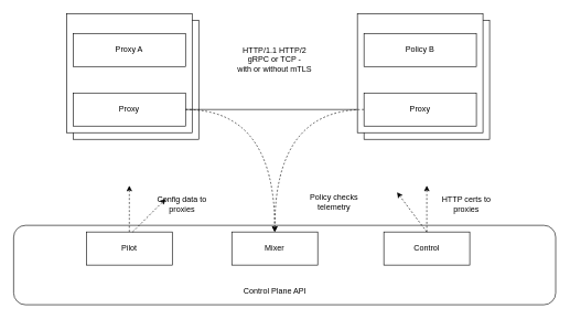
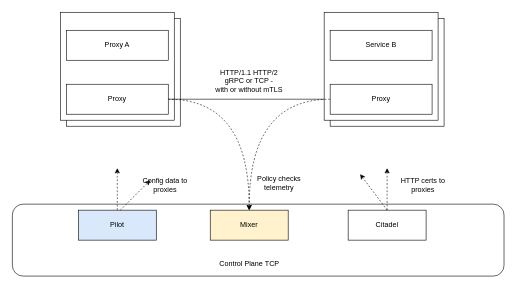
  <mxCell id="0" />
  <mxCell id="1" parent="0" />
  <mxCell id="2" value="" style="rounded=1;whiteSpace=wrap;html=1;" vertex="1" parent="1"><mxGeometry x="20" y="340" width="820" height="120" as="geometry" /></mxCell>
  <mxCell id="3" value="" style="rounded=0;whiteSpace=wrap;html=1;" vertex="1" parent="1"><mxGeometry x="110" y="30" width="190" height="180" as="geometry" /></mxCell>
  <mxCell id="4" value="" style="rounded=0;whiteSpace=wrap;html=1;" vertex="1" parent="1"><mxGeometry x="100" y="20" width="190" height="180" as="geometry" /></mxCell>
  <mxCell id="5" value="Proxy A" style="rounded=0;whiteSpace=wrap;html=1;" vertex="1" parent="1"><mxGeometry x="110" y="50" width="170" height="50" as="geometry" /></mxCell>
  <mxCell id="6" style="edgeStyle=orthogonalEdgeStyle;rounded=0;orthogonalLoop=1;jettySize=auto;html=1;entryX=0;entryY=0.5;entryDx=0;entryDy=0;" edge="1" parent="1" source="8" target="13"><mxGeometry relative="1" as="geometry" /></mxCell>
  <mxCell id="7" style="edgeStyle=orthogonalEdgeStyle;orthogonalLoop=1;jettySize=auto;html=1;curved=1;dashed=1;" edge="1" parent="1" source="8" target="15"><mxGeometry relative="1" as="geometry" /></mxCell>
  <mxCell id="8" value="Proxy" style="rounded=0;whiteSpace=wrap;html=1;" vertex="1" parent="1"><mxGeometry x="110" y="140" width="170" height="50" as="geometry" /></mxCell>
  <mxCell id="9" value="" style="rounded=0;whiteSpace=wrap;html=1;" vertex="1" parent="1"><mxGeometry x="550" y="30" width="190" height="180" as="geometry" /></mxCell>
  <mxCell id="10" value="" style="rounded=0;whiteSpace=wrap;html=1;" vertex="1" parent="1"><mxGeometry x="540" y="20" width="190" height="180" as="geometry" /></mxCell>
- <mxCell id="11" value="Policy B" style="rounded=0;whiteSpace=wrap;html=1;" vertex="1" parent="1"><mxGeometry x="550" y="50" width="170" height="50" as="geometry" /></mxCell>
+ <mxCell id="11" value="Service B" style="rounded=0;whiteSpace=wrap;html=1;" vertex="1" parent="1"><mxGeometry x="550" y="50" width="170" height="50" as="geometry" /></mxCell>
  <mxCell id="12" style="edgeStyle=orthogonalEdgeStyle;curved=1;orthogonalLoop=1;jettySize=auto;html=1;dashed=1;" edge="1" parent="1" source="13" target="15"><mxGeometry relative="1" as="geometry" /></mxCell>
  <mxCell id="13" value="Proxy" style="rounded=0;whiteSpace=wrap;html=1;" vertex="1" parent="1"><mxGeometry x="550" y="140" width="170" height="50" as="geometry" /></mxCell>
- <mxCell id="14" value="HTTP/1.1 HTTP/2&lt;br&gt;gRPC or TCP -&lt;br&gt;with or without mTLS" style="text;html=1;strokeColor=none;fillColor=none;align=center;verticalAlign=middle;whiteSpace=wrap;rounded=0;" vertex="1" parent="1"><mxGeometry x="340" y="65" width="150" height="50" as="geometry" /></mxCell>
- <mxCell id="15" value="Mixer" style="rounded=0;whiteSpace=wrap;html=1;" vertex="1" parent="1"><mxGeometry x="350" y="350" width="130" height="50" as="geometry" /></mxCell>
+ <mxCell id="14" value="HTTP/1.1 HTTP/2&lt;br&gt;gRPC or TCP -&lt;br&gt;with or without mTLS" style="text;html=1;strokeColor=none;fillColor=none;align=center;verticalAlign=middle;whiteSpace=wrap;rounded=0;" vertex="1" parent="1"><mxGeometry x="340" y="110" width="150" height="50" as="geometry" /></mxCell>
+ <mxCell id="15" value="Mixer" style="rounded=0;whiteSpace=wrap;html=1;fillColor=#fff2cc;" vertex="1" parent="1"><mxGeometry x="350" y="350" width="130" height="50" as="geometry" /></mxCell>
  <mxCell id="16" style="edgeStyle=orthogonalEdgeStyle;curved=1;orthogonalLoop=1;jettySize=auto;html=1;dashed=1;" edge="1" parent="1" source="17"><mxGeometry relative="1" as="geometry"><mxPoint x="645" y="280" as="targetPoint" /></mxGeometry></mxCell>
- <mxCell id="17" value="Control" style="rounded=0;whiteSpace=wrap;html=1;" vertex="1" parent="1"><mxGeometry x="580" y="350" width="130" height="50" as="geometry" /></mxCell>
+ <mxCell id="17" value="Citadel" style="rounded=0;whiteSpace=wrap;html=1;" vertex="1" parent="1"><mxGeometry x="580" y="350" width="130" height="50" as="geometry" /></mxCell>
  <mxCell id="18" style="edgeStyle=orthogonalEdgeStyle;curved=1;orthogonalLoop=1;jettySize=auto;html=1;dashed=1;" edge="1" parent="1" source="19"><mxGeometry relative="1" as="geometry"><mxPoint x="195" y="280" as="targetPoint" /></mxGeometry></mxCell>
- <mxCell id="19" value="Pilot" style="rounded=0;whiteSpace=wrap;html=1;" vertex="1" parent="1"><mxGeometry x="130" y="350" width="130" height="50" as="geometry" /></mxCell>
- <mxCell id="20" value="Policy checks&lt;br&gt;telemetry" style="text;html=1;strokeColor=none;fillColor=none;align=center;verticalAlign=middle;whiteSpace=wrap;rounded=0;" vertex="1" parent="1"><mxGeometry x="430" y="280" width="150" height="50" as="geometry" /></mxCell>
+ <mxCell id="19" value="Pilot" style="rounded=0;whiteSpace=wrap;html=1;fillColor=#dae8fc;" vertex="1" parent="1"><mxGeometry x="130" y="350" width="130" height="50" as="geometry" /></mxCell>
+ <mxCell id="20" value="Policy checks&lt;br&gt;telemetry" style="text;html=1;strokeColor=none;fillColor=none;align=center;verticalAlign=middle;whiteSpace=wrap;rounded=0;" vertex="1" parent="1"><mxGeometry x="390" y="280" width="150" height="50" as="geometry" /></mxCell>
  <mxCell id="21" value="Config data to proxies" style="text;html=1;strokeColor=none;fillColor=none;align=center;verticalAlign=middle;whiteSpace=wrap;rounded=0;" vertex="1" parent="1"><mxGeometry x="230" y="285" width="90" height="45" as="geometry" /></mxCell>
  <mxCell id="22" value="HTTP certs to proxies" style="text;html=1;strokeColor=none;fillColor=none;align=center;verticalAlign=middle;whiteSpace=wrap;rounded=0;" vertex="1" parent="1"><mxGeometry x="660" y="285" width="90" height="45" as="geometry" /></mxCell>
  <mxCell id="23" value="" style="endArrow=classic;html=1;dashed=1;" edge="1" parent="1"><mxGeometry width="50" height="50" relative="1" as="geometry"><mxPoint x="200" y="350" as="sourcePoint" /><mxPoint x="250" y="300" as="targetPoint" /></mxGeometry></mxCell>
  <mxCell id="24" value="" style="endArrow=classic;html=1;dashed=1;exitX=0.5;exitY=0;exitDx=0;exitDy=0;" edge="1" parent="1" source="17"><mxGeometry width="50" height="50" relative="1" as="geometry"><mxPoint x="530" y="320" as="sourcePoint" /><mxPoint x="600" y="290" as="targetPoint" /></mxGeometry></mxCell>
- <mxCell id="25" value="Control Plane API" style="text;html=1;strokeColor=none;fillColor=none;align=center;verticalAlign=middle;whiteSpace=wrap;rounded=0;" vertex="1" parent="1"><mxGeometry x="332.5" y="430" width="165" height="20" as="geometry" /></mxCell>
+ <mxCell id="25" value="Control Plane TCP" style="text;html=1;strokeColor=none;fillColor=none;align=center;verticalAlign=middle;whiteSpace=wrap;rounded=0;" vertex="1" parent="1"><mxGeometry x="332.5" y="430" width="165" height="20" as="geometry" /></mxCell>
